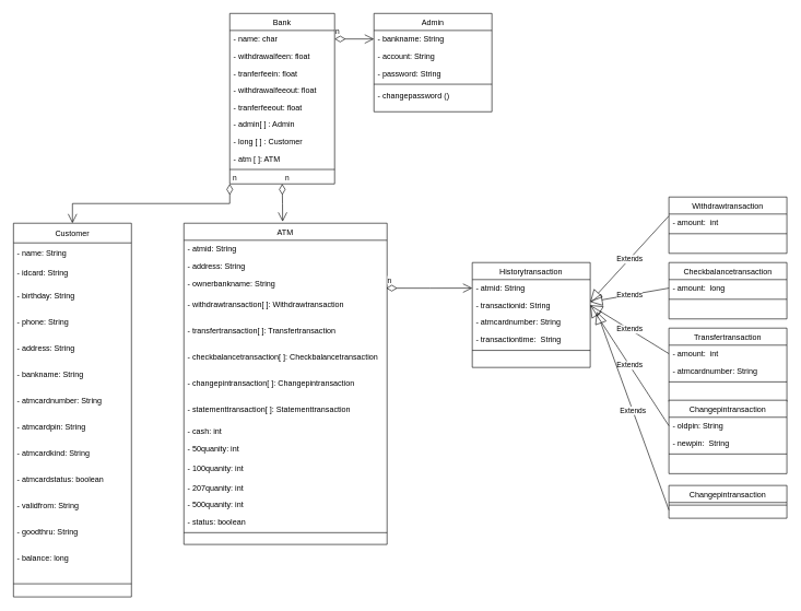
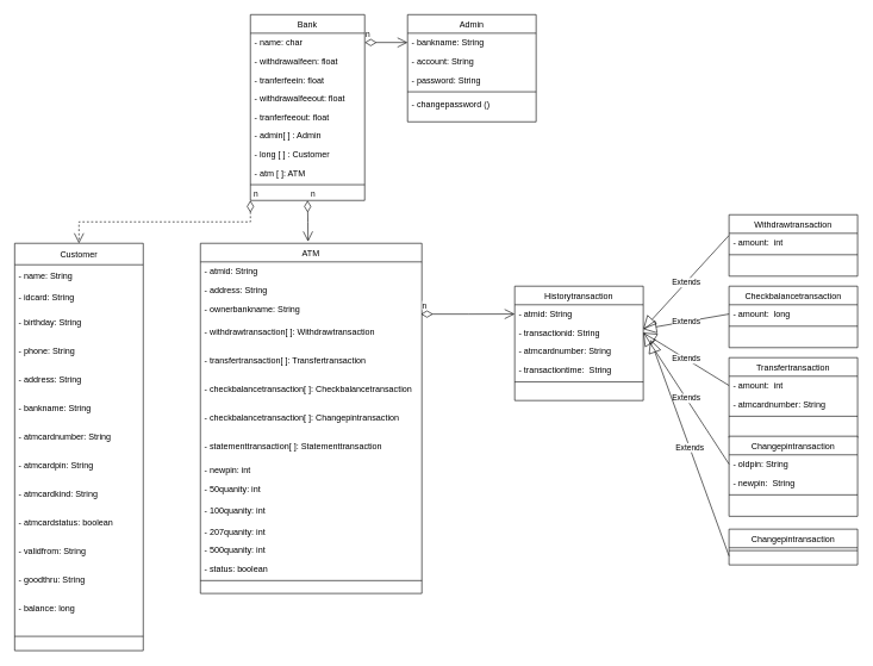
  <mxCell id="0" />
  <mxCell id="1" parent="0" />
  <mxCell id="2" value="Bank" style="swimlane;fontStyle=0;align=center;verticalAlign=top;childLayout=stackLayout;horizontal=1;startSize=26;horizontalStack=0;resizeParent=1;resizeLast=0;collapsible=1;marginBottom=0;rounded=0;shadow=0;strokeWidth=1;" parent="1" vertex="1"><mxGeometry x="350" y="20" width="160" height="260" as="geometry"><mxRectangle x="230" y="140" width="160" height="26" as="alternateBounds" /></mxGeometry></mxCell>
  <mxCell id="3" value="- name: char" style="text;align=left;verticalAlign=top;spacingLeft=4;spacingRight=4;overflow=hidden;rotatable=0;points=[[0,0.5],[1,0.5]];portConstraint=eastwest;" parent="2" vertex="1"><mxGeometry y="26" width="160" height="26" as="geometry" /></mxCell>
  <mxCell id="4" value="- withdrawalfeen: float" style="text;align=left;verticalAlign=top;spacingLeft=4;spacingRight=4;overflow=hidden;rotatable=0;points=[[0,0.5],[1,0.5]];portConstraint=eastwest;rounded=0;shadow=0;html=0;" parent="2" vertex="1"><mxGeometry y="52" width="160" height="26" as="geometry" /></mxCell>
  <mxCell id="5" value="- tranferfeein: float" style="text;align=left;verticalAlign=top;spacingLeft=4;spacingRight=4;overflow=hidden;rotatable=0;points=[[0,0.5],[1,0.5]];portConstraint=eastwest;rounded=0;shadow=0;html=0;" parent="2" vertex="1"><mxGeometry y="78" width="160" height="26" as="geometry" /></mxCell>
  <mxCell id="6" value="- withdrawalfeeout: float&#10;" style="text;align=left;verticalAlign=top;spacingLeft=4;spacingRight=4;overflow=hidden;rotatable=0;points=[[0,0.5],[1,0.5]];portConstraint=eastwest;rounded=0;shadow=0;html=0;" vertex="1" parent="2"><mxGeometry y="104" width="160" height="26" as="geometry" /></mxCell>
  <mxCell id="7" value="- tranferfeeout: float" style="text;align=left;verticalAlign=top;spacingLeft=4;spacingRight=4;overflow=hidden;rotatable=0;points=[[0,0.5],[1,0.5]];portConstraint=eastwest;rounded=0;shadow=0;html=0;" vertex="1" parent="2"><mxGeometry y="130" width="160" height="26" as="geometry" /></mxCell>
  <mxCell id="8" value="- admin[ ] : Admin&#10;" style="text;align=left;verticalAlign=top;spacingLeft=4;spacingRight=4;overflow=hidden;rotatable=0;points=[[0,0.5],[1,0.5]];portConstraint=eastwest;rounded=0;shadow=0;html=0;" parent="2" vertex="1"><mxGeometry y="156" width="160" height="26" as="geometry" /></mxCell>
  <mxCell id="9" value="- long [ ] : Customer" style="text;align=left;verticalAlign=top;spacingLeft=4;spacingRight=4;overflow=hidden;rotatable=0;points=[[0,0.5],[1,0.5]];portConstraint=eastwest;rounded=0;shadow=0;html=0;" parent="2" vertex="1"><mxGeometry y="182" width="160" height="26" as="geometry" /></mxCell>
  <mxCell id="10" value="- atm [ ]: ATM&#10;&#10;" style="text;align=left;verticalAlign=top;spacingLeft=4;spacingRight=4;overflow=hidden;rotatable=0;points=[[0,0.5],[1,0.5]];portConstraint=eastwest;rounded=0;shadow=0;html=0;" parent="2" vertex="1"><mxGeometry y="208" width="160" height="26" as="geometry" /></mxCell>
  <mxCell id="11" value="" style="line;html=1;strokeWidth=1;align=left;verticalAlign=middle;spacingTop=-1;spacingLeft=3;spacingRight=3;rotatable=0;labelPosition=right;points=[];portConstraint=eastwest;" parent="2" vertex="1"><mxGeometry y="234" width="160" height="8" as="geometry" /></mxCell>
  <mxCell id="12" value="Customer" style="swimlane;fontStyle=0;childLayout=stackLayout;horizontal=1;startSize=30;horizontalStack=0;resizeParent=1;resizeParentMax=0;resizeLast=0;collapsible=1;marginBottom=0;" parent="1" vertex="1"><mxGeometry x="20" y="340" width="180" height="570" as="geometry" /></mxCell>
  <mxCell id="13" value="- name: String" style="text;strokeColor=none;fillColor=none;align=left;verticalAlign=middle;spacingLeft=4;spacingRight=4;overflow=hidden;points=[[0,0.5],[1,0.5]];portConstraint=eastwest;rotatable=0;" parent="12" vertex="1"><mxGeometry y="30" width="180" height="30" as="geometry" /></mxCell>
  <mxCell id="14" value="- idcard: String" style="text;strokeColor=none;fillColor=none;align=left;verticalAlign=middle;spacingLeft=4;spacingRight=4;overflow=hidden;points=[[0,0.5],[1,0.5]];portConstraint=eastwest;rotatable=0;" parent="12" vertex="1"><mxGeometry y="60" width="180" height="30" as="geometry" /></mxCell>
  <mxCell id="15" value="- birthday: String" style="text;strokeColor=none;fillColor=none;align=left;verticalAlign=middle;spacingLeft=4;spacingRight=4;overflow=hidden;points=[[0,0.5],[1,0.5]];portConstraint=eastwest;rotatable=0;" parent="12" vertex="1"><mxGeometry y="90" width="180" height="40" as="geometry" /></mxCell>
  <mxCell id="16" value="- phone: String" style="text;strokeColor=none;fillColor=none;align=left;verticalAlign=middle;spacingLeft=4;spacingRight=4;overflow=hidden;points=[[0,0.5],[1,0.5]];portConstraint=eastwest;rotatable=0;" parent="12" vertex="1"><mxGeometry y="130" width="180" height="40" as="geometry" /></mxCell>
  <mxCell id="17" value="- address: String" style="text;strokeColor=none;fillColor=none;align=left;verticalAlign=middle;spacingLeft=4;spacingRight=4;overflow=hidden;points=[[0,0.5],[1,0.5]];portConstraint=eastwest;rotatable=0;" parent="12" vertex="1"><mxGeometry y="170" width="180" height="40" as="geometry" /></mxCell>
  <mxCell id="18" value="- bankname: String" style="text;strokeColor=none;fillColor=none;align=left;verticalAlign=middle;spacingLeft=4;spacingRight=4;overflow=hidden;points=[[0,0.5],[1,0.5]];portConstraint=eastwest;rotatable=0;" vertex="1" parent="12"><mxGeometry y="210" width="180" height="40" as="geometry" /></mxCell>
  <mxCell id="19" value="- atmcardnumber: String" style="text;strokeColor=none;fillColor=none;align=left;verticalAlign=middle;spacingLeft=4;spacingRight=4;overflow=hidden;points=[[0,0.5],[1,0.5]];portConstraint=eastwest;rotatable=0;" parent="12" vertex="1"><mxGeometry y="250" width="180" height="40" as="geometry" /></mxCell>
  <mxCell id="20" value="- atmcardpin: String" style="text;strokeColor=none;fillColor=none;align=left;verticalAlign=middle;spacingLeft=4;spacingRight=4;overflow=hidden;points=[[0,0.5],[1,0.5]];portConstraint=eastwest;rotatable=0;" parent="12" vertex="1"><mxGeometry y="290" width="180" height="40" as="geometry" /></mxCell>
  <mxCell id="21" value="- atmcardkind: String" style="text;strokeColor=none;fillColor=none;align=left;verticalAlign=middle;spacingLeft=4;spacingRight=4;overflow=hidden;points=[[0,0.5],[1,0.5]];portConstraint=eastwest;rotatable=0;" parent="12" vertex="1"><mxGeometry y="330" width="180" height="40" as="geometry" /></mxCell>
  <mxCell id="22" value="- atmcardstatus: boolean" style="text;strokeColor=none;fillColor=none;align=left;verticalAlign=middle;spacingLeft=4;spacingRight=4;overflow=hidden;points=[[0,0.5],[1,0.5]];portConstraint=eastwest;rotatable=0;" parent="12" vertex="1"><mxGeometry y="370" width="180" height="40" as="geometry" /></mxCell>
  <mxCell id="23" value="- validfrom: String" style="text;strokeColor=none;fillColor=none;align=left;verticalAlign=middle;spacingLeft=4;spacingRight=4;overflow=hidden;points=[[0,0.5],[1,0.5]];portConstraint=eastwest;rotatable=0;" parent="12" vertex="1"><mxGeometry y="410" width="180" height="40" as="geometry" /></mxCell>
  <mxCell id="24" value="- goodthru: String" style="text;strokeColor=none;fillColor=none;align=left;verticalAlign=middle;spacingLeft=4;spacingRight=4;overflow=hidden;points=[[0,0.5],[1,0.5]];portConstraint=eastwest;rotatable=0;" parent="12" vertex="1"><mxGeometry y="450" width="180" height="40" as="geometry" /></mxCell>
  <mxCell id="25" value="- balance: long" style="text;strokeColor=none;fillColor=none;align=left;verticalAlign=middle;spacingLeft=4;spacingRight=4;overflow=hidden;points=[[0,0.5],[1,0.5]];portConstraint=eastwest;rotatable=0;" parent="12" vertex="1"><mxGeometry y="490" width="180" height="40" as="geometry" /></mxCell>
  <mxCell id="26" value="" style="line;html=1;strokeWidth=1;align=left;verticalAlign=middle;spacingTop=-1;spacingLeft=3;spacingRight=3;rotatable=0;labelPosition=right;points=[];portConstraint=eastwest;" parent="12" vertex="1"><mxGeometry y="530" width="180" height="40" as="geometry" /></mxCell>
  <mxCell id="27" value="Admin" style="swimlane;fontStyle=0;align=center;verticalAlign=top;childLayout=stackLayout;horizontal=1;startSize=26;horizontalStack=0;resizeParent=1;resizeLast=0;collapsible=1;marginBottom=0;rounded=0;shadow=0;strokeWidth=1;" parent="1" vertex="1"><mxGeometry x="570" y="20" width="180" height="150" as="geometry"><mxRectangle x="230" y="140" width="160" height="26" as="alternateBounds" /></mxGeometry></mxCell>
  <mxCell id="28" value="- bankname: String" style="text;align=left;verticalAlign=top;spacingLeft=4;spacingRight=4;overflow=hidden;rotatable=0;points=[[0,0.5],[1,0.5]];portConstraint=eastwest;" parent="27" vertex="1"><mxGeometry y="26" width="180" height="26" as="geometry" /></mxCell>
  <mxCell id="29" value="- account: String" style="text;align=left;verticalAlign=top;spacingLeft=4;spacingRight=4;overflow=hidden;rotatable=0;points=[[0,0.5],[1,0.5]];portConstraint=eastwest;rounded=0;shadow=0;html=0;" parent="27" vertex="1"><mxGeometry y="52" width="180" height="26" as="geometry" /></mxCell>
  <mxCell id="30" value="- password: String" style="text;align=left;verticalAlign=top;spacingLeft=4;spacingRight=4;overflow=hidden;rotatable=0;points=[[0,0.5],[1,0.5]];portConstraint=eastwest;rounded=0;shadow=0;html=0;" parent="27" vertex="1"><mxGeometry y="78" width="180" height="26" as="geometry" /></mxCell>
  <mxCell id="31" value="" style="line;html=1;strokeWidth=1;align=left;verticalAlign=middle;spacingTop=-1;spacingLeft=3;spacingRight=3;rotatable=0;labelPosition=right;points=[];portConstraint=eastwest;" parent="27" vertex="1"><mxGeometry y="104" width="180" height="8" as="geometry" /></mxCell>
  <mxCell id="32" value="- changepassword ()" style="text;align=left;verticalAlign=top;spacingLeft=4;spacingRight=4;overflow=hidden;rotatable=0;points=[[0,0.5],[1,0.5]];portConstraint=eastwest;rounded=0;shadow=0;html=0;" parent="27" vertex="1"><mxGeometry y="112" width="180" height="26" as="geometry" /></mxCell>
  <mxCell id="33" value="Historytransaction" style="swimlane;fontStyle=0;align=center;verticalAlign=top;childLayout=stackLayout;horizontal=1;startSize=26;horizontalStack=0;resizeParent=1;resizeLast=0;collapsible=1;marginBottom=0;rounded=0;shadow=0;strokeWidth=1;" parent="1" vertex="1"><mxGeometry x="720" y="400" width="180" height="160" as="geometry"><mxRectangle x="230" y="140" width="160" height="26" as="alternateBounds" /></mxGeometry></mxCell>
  <mxCell id="34" value="- atmid: String" style="text;align=left;verticalAlign=top;spacingLeft=4;spacingRight=4;overflow=hidden;rotatable=0;points=[[0,0.5],[1,0.5]];portConstraint=eastwest;" parent="33" vertex="1"><mxGeometry y="26" width="180" height="26" as="geometry" /></mxCell>
  <mxCell id="35" value="- transactionid: String" style="text;align=left;verticalAlign=top;spacingLeft=4;spacingRight=4;overflow=hidden;rotatable=0;points=[[0,0.5],[1,0.5]];portConstraint=eastwest;" parent="33" vertex="1"><mxGeometry y="52" width="180" height="26" as="geometry" /></mxCell>
  <mxCell id="36" value="- atmcardnumber: String" style="text;align=left;verticalAlign=top;spacingLeft=4;spacingRight=4;overflow=hidden;rotatable=0;points=[[0,0.5],[1,0.5]];portConstraint=eastwest;rounded=0;shadow=0;html=0;" parent="33" vertex="1"><mxGeometry y="78" width="180" height="26" as="geometry" /></mxCell>
  <mxCell id="37" value="- transactiontime:  String" style="text;align=left;verticalAlign=top;spacingLeft=4;spacingRight=4;overflow=hidden;rotatable=0;points=[[0,0.5],[1,0.5]];portConstraint=eastwest;rounded=0;shadow=0;html=0;" parent="33" vertex="1"><mxGeometry y="104" width="180" height="26" as="geometry" /></mxCell>
  <mxCell id="38" value="" style="line;html=1;strokeWidth=1;align=left;verticalAlign=middle;spacingTop=-1;spacingLeft=3;spacingRight=3;rotatable=0;labelPosition=right;points=[];portConstraint=eastwest;" parent="33" vertex="1"><mxGeometry y="130" width="180" height="8" as="geometry" /></mxCell>
  <mxCell id="39" value="ATM" style="swimlane;fontStyle=0;align=center;verticalAlign=top;childLayout=stackLayout;horizontal=1;startSize=26;horizontalStack=0;resizeParent=1;resizeLast=0;collapsible=1;marginBottom=0;rounded=0;shadow=0;strokeWidth=1;" parent="1" vertex="1"><mxGeometry x="280" y="340" width="310" height="490" as="geometry"><mxRectangle x="230" y="140" width="160" height="26" as="alternateBounds" /></mxGeometry></mxCell>
  <mxCell id="40" value="- atmid: String" style="text;align=left;verticalAlign=top;spacingLeft=4;spacingRight=4;overflow=hidden;rotatable=0;points=[[0,0.5],[1,0.5]];portConstraint=eastwest;" parent="39" vertex="1"><mxGeometry y="26" width="310" height="26" as="geometry" /></mxCell>
  <mxCell id="41" value="- address: String" style="text;align=left;verticalAlign=top;spacingLeft=4;spacingRight=4;overflow=hidden;rotatable=0;points=[[0,0.5],[1,0.5]];portConstraint=eastwest;" vertex="1" parent="39"><mxGeometry y="52" width="310" height="26" as="geometry" /></mxCell>
  <mxCell id="42" value="- ownerbankname: String" style="text;align=left;verticalAlign=top;spacingLeft=4;spacingRight=4;overflow=hidden;rotatable=0;points=[[0,0.5],[1,0.5]];portConstraint=eastwest;" parent="39" vertex="1"><mxGeometry y="78" width="310" height="26" as="geometry" /></mxCell>
  <mxCell id="43" value="- withdrawtransaction[ ]: Withdrawtransaction" style="text;strokeColor=none;fillColor=none;align=left;verticalAlign=middle;spacingLeft=4;spacingRight=4;overflow=hidden;points=[[0,0.5],[1,0.5]];portConstraint=eastwest;rotatable=0;" parent="39" vertex="1"><mxGeometry y="104" width="310" height="40" as="geometry" /></mxCell>
  <mxCell id="44" value="- transfertransaction[ ]: Transfertransaction" style="text;strokeColor=none;fillColor=none;align=left;verticalAlign=middle;spacingLeft=4;spacingRight=4;overflow=hidden;points=[[0,0.5],[1,0.5]];portConstraint=eastwest;rotatable=0;" vertex="1" parent="39"><mxGeometry y="144" width="310" height="40" as="geometry" /></mxCell>
  <mxCell id="45" value="- checkbalancetransaction[ ]: Checkbalancetransaction" style="text;strokeColor=none;fillColor=none;align=left;verticalAlign=middle;spacingLeft=4;spacingRight=4;overflow=hidden;points=[[0,0.5],[1,0.5]];portConstraint=eastwest;rotatable=0;" vertex="1" parent="39"><mxGeometry y="184" width="310" height="40" as="geometry" /></mxCell>
- <mxCell id="46" value="- changepintransaction[ ]: Changepintransaction" style="text;strokeColor=none;fillColor=none;align=left;verticalAlign=middle;spacingLeft=4;spacingRight=4;overflow=hidden;points=[[0,0.5],[1,0.5]];portConstraint=eastwest;rotatable=0;" vertex="1" parent="39"><mxGeometry y="224" width="310" height="40" as="geometry" /></mxCell>
+ <mxCell id="46" value="- checkbalancetransaction[ ]: Changepintransaction" style="text;strokeColor=none;fillColor=none;align=left;verticalAlign=middle;spacingLeft=4;spacingRight=4;overflow=hidden;points=[[0,0.5],[1,0.5]];portConstraint=eastwest;rotatable=0;" vertex="1" parent="39"><mxGeometry y="224" width="310" height="40" as="geometry" /></mxCell>
  <mxCell id="47" value="- statementtransaction[ ]: Statementtransaction" style="text;strokeColor=none;fillColor=none;align=left;verticalAlign=middle;spacingLeft=4;spacingRight=4;overflow=hidden;points=[[0,0.5],[1,0.5]];portConstraint=eastwest;rotatable=0;" vertex="1" parent="39"><mxGeometry y="264" width="310" height="40" as="geometry" /></mxCell>
- <mxCell id="48" value="- cash: int" style="text;align=left;verticalAlign=top;spacingLeft=4;spacingRight=4;overflow=hidden;rotatable=0;points=[[0,0.5],[1,0.5]];portConstraint=eastwest;rounded=0;shadow=0;html=0;" vertex="1" parent="39"><mxGeometry y="304" width="310" height="26" as="geometry" /></mxCell>
+ <mxCell id="48" value="- newpin: int" style="text;align=left;verticalAlign=top;spacingLeft=4;spacingRight=4;overflow=hidden;rotatable=0;points=[[0,0.5],[1,0.5]];portConstraint=eastwest;rounded=0;shadow=0;html=0;" vertex="1" parent="39"><mxGeometry y="304" width="310" height="26" as="geometry" /></mxCell>
  <mxCell id="49" value="- 50quanity: int" style="text;align=left;verticalAlign=top;spacingLeft=4;spacingRight=4;overflow=hidden;rotatable=0;points=[[0,0.5],[1,0.5]];portConstraint=eastwest;rounded=0;shadow=0;html=0;" parent="39" vertex="1"><mxGeometry y="330" width="310" height="30" as="geometry" /></mxCell>
  <mxCell id="50" value="- 100quanity: int" style="text;align=left;verticalAlign=top;spacingLeft=4;spacingRight=4;overflow=hidden;rotatable=0;points=[[0,0.5],[1,0.5]];portConstraint=eastwest;rounded=0;shadow=0;html=0;" parent="39" vertex="1"><mxGeometry y="360" width="310" height="30" as="geometry" /></mxCell>
  <mxCell id="51" value="- 207quanity: int" style="text;align=left;verticalAlign=top;spacingLeft=4;spacingRight=4;overflow=hidden;rotatable=0;points=[[0,0.5],[1,0.5]];portConstraint=eastwest;rounded=0;shadow=0;html=0;" parent="39" vertex="1"><mxGeometry y="390" width="310" height="26" as="geometry" /></mxCell>
  <mxCell id="52" value="- 500quanity: int" style="text;align=left;verticalAlign=top;spacingLeft=4;spacingRight=4;overflow=hidden;rotatable=0;points=[[0,0.5],[1,0.5]];portConstraint=eastwest;rounded=0;shadow=0;html=0;" parent="39" vertex="1"><mxGeometry y="416" width="310" height="26" as="geometry" /></mxCell>
  <mxCell id="53" value="- status: boolean" style="text;align=left;verticalAlign=top;spacingLeft=4;spacingRight=4;overflow=hidden;rotatable=0;points=[[0,0.5],[1,0.5]];portConstraint=eastwest;rounded=0;shadow=0;html=0;" vertex="1" parent="39"><mxGeometry y="442" width="310" height="26" as="geometry" /></mxCell>
  <mxCell id="54" value="" style="line;html=1;strokeWidth=1;align=left;verticalAlign=middle;spacingTop=-1;spacingLeft=3;spacingRight=3;rotatable=0;labelPosition=right;points=[];portConstraint=eastwest;" parent="39" vertex="1"><mxGeometry y="468" width="310" height="8" as="geometry" /></mxCell>
  <mxCell id="55" value="Withdrawtransaction" style="swimlane;fontStyle=0;align=center;verticalAlign=top;childLayout=stackLayout;horizontal=1;startSize=26;horizontalStack=0;resizeParent=1;resizeLast=0;collapsible=1;marginBottom=0;rounded=0;shadow=0;strokeWidth=1;" parent="1" vertex="1"><mxGeometry x="1020" y="300" width="180" height="86" as="geometry"><mxRectangle x="230" y="140" width="160" height="26" as="alternateBounds" /></mxGeometry></mxCell>
  <mxCell id="56" value="- amount:  int" style="text;align=left;verticalAlign=top;spacingLeft=4;spacingRight=4;overflow=hidden;rotatable=0;points=[[0,0.5],[1,0.5]];portConstraint=eastwest;rounded=0;shadow=0;html=0;" parent="55" vertex="1"><mxGeometry y="26" width="180" height="26" as="geometry" /></mxCell>
  <mxCell id="57" value="" style="line;html=1;strokeWidth=1;align=left;verticalAlign=middle;spacingTop=-1;spacingLeft=3;spacingRight=3;rotatable=0;labelPosition=right;points=[];portConstraint=eastwest;" parent="55" vertex="1"><mxGeometry y="52" width="180" height="8" as="geometry" /></mxCell>
  <mxCell id="58" value="Transfertransaction" style="swimlane;fontStyle=0;align=center;verticalAlign=top;childLayout=stackLayout;horizontal=1;startSize=26;horizontalStack=0;resizeParent=1;resizeLast=0;collapsible=1;marginBottom=0;rounded=0;shadow=0;strokeWidth=1;" parent="1" vertex="1"><mxGeometry x="1020" y="500" width="180" height="112" as="geometry"><mxRectangle x="230" y="140" width="160" height="26" as="alternateBounds" /></mxGeometry></mxCell>
  <mxCell id="59" value="- amount:  int" style="text;align=left;verticalAlign=top;spacingLeft=4;spacingRight=4;overflow=hidden;rotatable=0;points=[[0,0.5],[1,0.5]];portConstraint=eastwest;rounded=0;shadow=0;html=0;" parent="58" vertex="1"><mxGeometry y="26" width="180" height="26" as="geometry" /></mxCell>
  <mxCell id="60" value="- atmcardnumber: String" style="text;align=left;verticalAlign=top;spacingLeft=4;spacingRight=4;overflow=hidden;rotatable=0;points=[[0,0.5],[1,0.5]];portConstraint=eastwest;rounded=0;shadow=0;html=0;" parent="58" vertex="1"><mxGeometry y="52" width="180" height="26" as="geometry" /></mxCell>
  <mxCell id="61" value="" style="line;html=1;strokeWidth=1;align=left;verticalAlign=middle;spacingTop=-1;spacingLeft=3;spacingRight=3;rotatable=0;labelPosition=right;points=[];portConstraint=eastwest;" parent="58" vertex="1"><mxGeometry y="78" width="180" height="8" as="geometry" /></mxCell>
  <mxCell id="62" value="Changepintransaction" style="swimlane;fontStyle=0;align=center;verticalAlign=top;childLayout=stackLayout;horizontal=1;startSize=26;horizontalStack=0;resizeParent=1;resizeLast=0;collapsible=1;marginBottom=0;rounded=0;shadow=0;strokeWidth=1;" parent="1" vertex="1"><mxGeometry x="1020" y="610" width="180" height="112" as="geometry"><mxRectangle x="230" y="140" width="160" height="26" as="alternateBounds" /></mxGeometry></mxCell>
  <mxCell id="63" value="- oldpin: String" style="text;align=left;verticalAlign=top;spacingLeft=4;spacingRight=4;overflow=hidden;rotatable=0;points=[[0,0.5],[1,0.5]];portConstraint=eastwest;rounded=0;shadow=0;html=0;" parent="62" vertex="1"><mxGeometry y="26" width="180" height="26" as="geometry" /></mxCell>
  <mxCell id="64" value="- newpin:  String" style="text;align=left;verticalAlign=top;spacingLeft=4;spacingRight=4;overflow=hidden;rotatable=0;points=[[0,0.5],[1,0.5]];portConstraint=eastwest;rounded=0;shadow=0;html=0;" parent="62" vertex="1"><mxGeometry y="52" width="180" height="26" as="geometry" /></mxCell>
  <mxCell id="65" value="" style="line;html=1;strokeWidth=1;align=left;verticalAlign=middle;spacingTop=-1;spacingLeft=3;spacingRight=3;rotatable=0;labelPosition=right;points=[];portConstraint=eastwest;" parent="62" vertex="1"><mxGeometry y="78" width="180" height="8" as="geometry" /></mxCell>
  <mxCell id="66" value="Checkbalancetransaction" style="swimlane;fontStyle=0;align=center;verticalAlign=top;childLayout=stackLayout;horizontal=1;startSize=26;horizontalStack=0;resizeParent=1;resizeLast=0;collapsible=1;marginBottom=0;rounded=0;shadow=0;strokeWidth=1;" parent="1" vertex="1"><mxGeometry x="1020" y="400" width="180" height="86" as="geometry"><mxRectangle x="230" y="140" width="160" height="26" as="alternateBounds" /></mxGeometry></mxCell>
  <mxCell id="67" value="- amount:  long" style="text;align=left;verticalAlign=top;spacingLeft=4;spacingRight=4;overflow=hidden;rotatable=0;points=[[0,0.5],[1,0.5]];portConstraint=eastwest;rounded=0;shadow=0;html=0;" parent="66" vertex="1"><mxGeometry y="26" width="180" height="26" as="geometry" /></mxCell>
  <mxCell id="68" value="" style="line;html=1;strokeWidth=1;align=left;verticalAlign=middle;spacingTop=-1;spacingLeft=3;spacingRight=3;rotatable=0;labelPosition=right;points=[];portConstraint=eastwest;" parent="66" vertex="1"><mxGeometry y="52" width="180" height="8" as="geometry" /></mxCell>
  <mxCell id="69" value="Extends" style="endArrow=block;endSize=16;endFill=0;html=1;rounded=0;exitX=-0.001;exitY=0.118;exitDx=0;exitDy=0;exitPerimeter=0;" parent="1" source="56" edge="1"><mxGeometry width="160" relative="1" as="geometry"><mxPoint x="1020" y="289" as="sourcePoint" /><mxPoint x="900" y="460" as="targetPoint" /></mxGeometry></mxCell>
  <mxCell id="70" value="Extends" style="endArrow=block;endSize=16;endFill=0;html=1;rounded=0;exitX=0;exitY=0.5;exitDx=0;exitDy=0;entryX=1;entryY=0.5;entryDx=0;entryDy=0;" parent="1" source="59" target="35" edge="1"><mxGeometry width="160" relative="1" as="geometry"><mxPoint x="1020" y="641" as="sourcePoint" /><mxPoint x="260" y="980" as="targetPoint" /></mxGeometry></mxCell>
  <mxCell id="71" value="Extends" style="endArrow=block;endSize=16;endFill=0;html=1;rounded=0;exitX=0;exitY=0.5;exitDx=0;exitDy=0;entryX=1;entryY=0.5;entryDx=0;entryDy=0;" parent="1" target="35" edge="1"><mxGeometry width="160" relative="1" as="geometry"><mxPoint x="1020" y="649" as="sourcePoint" /><mxPoint x="-340" y="740" as="targetPoint" /></mxGeometry></mxCell>
  <mxCell id="72" value="Extends" style="endArrow=block;endSize=16;endFill=0;html=1;rounded=0;exitX=0;exitY=0.5;exitDx=0;exitDy=0;" parent="1" edge="1"><mxGeometry width="160" relative="1" as="geometry"><mxPoint x="1020" y="439" as="sourcePoint" /><mxPoint x="900" y="460" as="targetPoint" /></mxGeometry></mxCell>
- <mxCell id="73" value="n" style="endArrow=open;html=1;endSize=12;startArrow=diamondThin;startSize=14;startFill=0;edgeStyle=orthogonalEdgeStyle;align=left;verticalAlign=bottom;rounded=0;entryX=0.5;entryY=0;entryDx=0;entryDy=0;exitX=0;exitY=1;exitDx=0;exitDy=0;" parent="1" source="2" target="12" edge="1"><mxGeometry x="-1" y="3" relative="1" as="geometry"><mxPoint x="350" y="270" as="sourcePoint" /><mxPoint x="200" y="290" as="targetPoint" /></mxGeometry></mxCell>
+ <mxCell id="73" value="n" style="endArrow=open;html=1;endSize=12;startArrow=diamondThin;startSize=14;startFill=0;edgeStyle=orthogonalEdgeStyle;align=left;verticalAlign=bottom;rounded=0;entryX=0.5;entryY=0;entryDx=0;entryDy=0;exitX=0;exitY=1;exitDx=0;exitDy=0;dashed=1;" parent="1" source="2" target="12" edge="1"><mxGeometry x="-1" y="3" relative="1" as="geometry"><mxPoint x="350" y="270" as="sourcePoint" /><mxPoint x="200" y="290" as="targetPoint" /></mxGeometry></mxCell>
  <mxCell id="74" value="n" style="endArrow=open;html=1;endSize=12;startArrow=diamondThin;startSize=14;startFill=0;edgeStyle=orthogonalEdgeStyle;align=left;verticalAlign=bottom;rounded=0;entryX=0.486;entryY=-0.005;entryDx=0;entryDy=0;entryPerimeter=0;" parent="1" edge="1" target="39"><mxGeometry x="-1" y="3" relative="1" as="geometry"><mxPoint x="430" y="280" as="sourcePoint" /><mxPoint x="490" y="300" as="targetPoint" /></mxGeometry></mxCell>
  <mxCell id="75" value="Changepintransaction" style="swimlane;fontStyle=0;align=center;verticalAlign=top;childLayout=stackLayout;horizontal=1;startSize=26;horizontalStack=0;resizeParent=1;resizeLast=0;collapsible=1;marginBottom=0;rounded=0;shadow=0;strokeWidth=1;" vertex="1" parent="1"><mxGeometry x="1020" y="740" width="180" height="50" as="geometry"><mxRectangle x="230" y="140" width="160" height="26" as="alternateBounds" /></mxGeometry></mxCell>
  <mxCell id="76" value="" style="line;html=1;strokeWidth=1;align=left;verticalAlign=middle;spacingTop=-1;spacingLeft=3;spacingRight=3;rotatable=0;labelPosition=right;points=[];portConstraint=eastwest;" vertex="1" parent="75"><mxGeometry y="26" width="180" height="8" as="geometry" /></mxCell>
  <mxCell id="77" value="n" style="endArrow=open;html=1;endSize=12;startArrow=diamondThin;startSize=14;startFill=0;edgeStyle=orthogonalEdgeStyle;align=left;verticalAlign=bottom;rounded=0;entryX=0;entryY=0.5;entryDx=0;entryDy=0;exitX=1;exitY=0.5;exitDx=0;exitDy=0;" edge="1" parent="1" source="3" target="28"><mxGeometry x="-1" y="3" relative="1" as="geometry"><mxPoint x="550" y="150" as="sourcePoint" /><mxPoint x="970" y="20" as="targetPoint" /></mxGeometry></mxCell>
  <mxCell id="78" value="Extends" style="endArrow=block;endSize=16;endFill=0;html=1;rounded=0;exitX=0;exitY=0.75;exitDx=0;exitDy=0;entryX=1;entryY=0.5;entryDx=0;entryDy=0;" edge="1" parent="1" source="75"><mxGeometry width="160" relative="1" as="geometry"><mxPoint x="1030" y="659" as="sourcePoint" /><mxPoint x="910" y="475" as="targetPoint" /></mxGeometry></mxCell>
  <mxCell id="79" value="n" style="endArrow=open;html=1;endSize=12;startArrow=diamondThin;startSize=14;startFill=0;edgeStyle=orthogonalEdgeStyle;align=left;verticalAlign=bottom;rounded=0;exitX=0.996;exitY=0.81;exitDx=0;exitDy=0;entryX=0;entryY=0.5;entryDx=0;entryDy=0;exitPerimeter=0;" edge="1" parent="1" source="42" target="34"><mxGeometry x="-1" y="3" relative="1" as="geometry"><mxPoint x="670" y="310" as="sourcePoint" /><mxPoint x="600" as="targetPoint" y="470" /></mxGeometry></mxCell>
